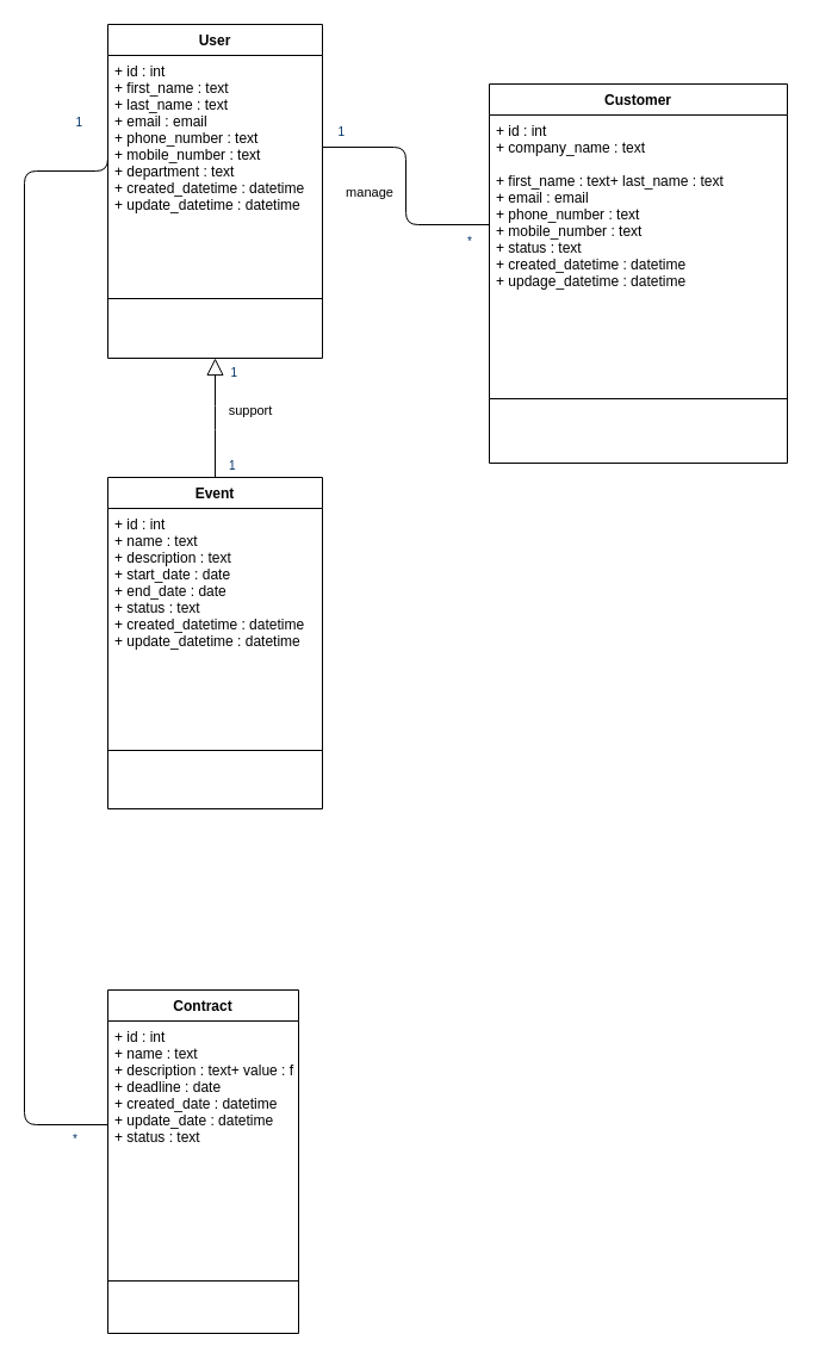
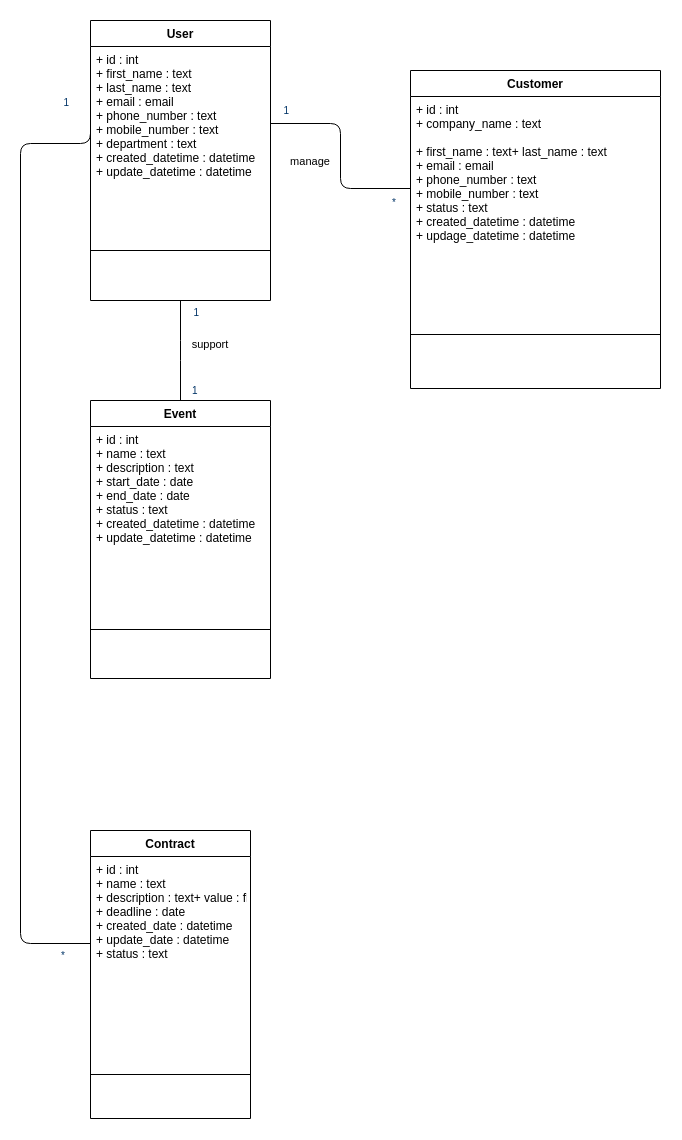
  <mxCell id="0" />
  <mxCell id="1" parent="0" />
  <mxCell id="2" value="manage" style="endArrow=none;endSize=12;startArrow=none;startSize=14;startFill=0;edgeStyle=orthogonalEdgeStyle;entryX=1;entryY=0.5;entryDx=0;entryDy=0;exitX=0;exitY=0.5;exitDx=0;exitDy=0;endFill=0;" parent="1" source="12" target="9" edge="1"><mxGeometry as="geometry"><mxPoint x="540" y="120" as="sourcePoint" /><mxPoint x="320" y="556.96" as="targetPoint" /><mxPoint x="-30" y="5" as="offset" /></mxGeometry></mxCell>
  <mxCell id="3" value="*" style="resizable=0;align=left;verticalAlign=top;labelBackgroundColor=#ffffff;fontSize=10;strokeColor=#003366;shadow=1;fillColor=#D4E1F5;fontColor=#003366" parent="2" connectable="0" vertex="1"><mxGeometry x="-1" relative="1" as="geometry"><mxPoint x="-20" y="2" as="offset" /></mxGeometry></mxCell>
  <mxCell id="4" value="1" style="resizable=0;align=right;verticalAlign=top;labelBackgroundColor=#ffffff;fontSize=10;strokeColor=#003366;shadow=1;fillColor=#D4E1F5;fontColor=#003366" parent="2" connectable="0" vertex="1"><mxGeometry x="1" relative="1" as="geometry"><mxPoint x="20.0" y="-25.0" as="offset" /></mxGeometry></mxCell>
  <mxCell id="5" value="" style="endArrow=none;endSize=12;startArrow=none;startSize=14;startFill=0;edgeStyle=orthogonalEdgeStyle;exitX=0;exitY=0.5;exitDx=0;exitDy=0;entryX=0;entryY=0.5;entryDx=0;entryDy=0;endFill=0;" parent="1" source="15" target="9" edge="1"><mxGeometry x="369.36" y="360" as="geometry"><mxPoint x="440" y="790" as="sourcePoint" /><mxPoint x="-10" y="120" as="targetPoint" /><Array as="points"><mxPoint x="20" y="943" /><mxPoint x="20" y="143" /><mxPoint x="90" y="143" /></Array></mxGeometry></mxCell>
  <mxCell id="6" value="*" style="resizable=0;align=left;verticalAlign=top;labelBackgroundColor=#ffffff;fontSize=10;strokeColor=#003366;shadow=1;fillColor=#D4E1F5;fontColor=#003366" parent="5" connectable="0" vertex="1"><mxGeometry x="-1" relative="1" as="geometry"><mxPoint x="-31.08" as="offset" /></mxGeometry></mxCell>
  <mxCell id="7" value="1" style="resizable=0;align=right;verticalAlign=top;labelBackgroundColor=#ffffff;fontSize=10;strokeColor=#003366;shadow=1;fillColor=#D4E1F5;fontColor=#003366" parent="5" connectable="0" vertex="1"><mxGeometry x="1" relative="1" as="geometry"><mxPoint x="-20" y="-33" as="offset" /></mxGeometry></mxCell>
  <mxCell id="8" value="User" style="swimlane;fontStyle=1;align=center;verticalAlign=top;childLayout=stackLayout;horizontal=1;startSize=26;horizontalStack=0;resizeParent=1;resizeParentMax=0;resizeLast=0;collapsible=1;marginBottom=0;" vertex="1" parent="1"><mxGeometry x="90" y="20" width="180" height="280" as="geometry" /></mxCell>
  <mxCell id="9" value="+ id : int&#10;+ first_name : text&#10;+ last_name : text&#10;+ email : email&#10;+ phone_number : text&#10;+ mobile_number : text&#10;+ department : text&#10;+ created_datetime : datetime&#10;+ update_datetime : datetime&#10;" style="text;strokeColor=none;fillColor=none;align=left;verticalAlign=top;spacingLeft=4;spacingRight=4;overflow=hidden;rotatable=0;points=[[0,0.5],[1,0.5]];portConstraint=eastwest;" vertex="1" parent="8"><mxGeometry y="26" width="180" height="154" as="geometry" /></mxCell>
  <mxCell id="10" value="" style="line;strokeWidth=1;fillColor=none;align=left;verticalAlign=middle;spacingTop=-1;spacingLeft=3;spacingRight=3;rotatable=0;labelPosition=right;points=[];portConstraint=eastwest;" vertex="1" parent="8"><mxGeometry y="180" width="180" height="100" as="geometry" /></mxCell>
  <mxCell id="11" value="Customer" style="swimlane;fontStyle=1;align=center;verticalAlign=top;childLayout=stackLayout;horizontal=1;startSize=26;horizontalStack=0;resizeParent=1;resizeParentMax=0;resizeLast=0;collapsible=1;marginBottom=0;" vertex="1" parent="1"><mxGeometry x="410" y="70" width="250" height="318" as="geometry" /></mxCell>
  <mxCell id="12" value="+ id : int&#10;+ company_name : text&#10;&#10;+ first_name : text+ last_name : text&#10;+ email : email&#10;+ phone_number : text&#10;+ mobile_number : text&#10;+ status : text&#10;+ created_datetime : datetime&#10;+ updage_datetime : datetime&#10;&#10;" style="text;strokeColor=none;fillColor=none;align=left;verticalAlign=top;spacingLeft=4;spacingRight=4;overflow=hidden;rotatable=0;points=[[0,0.5],[1,0.5]];portConstraint=eastwest;" vertex="1" parent="11"><mxGeometry y="26" width="250" height="184" as="geometry" /></mxCell>
  <mxCell id="13" value="" style="line;strokeWidth=1;fillColor=none;align=left;verticalAlign=middle;spacingTop=-1;spacingLeft=3;spacingRight=3;rotatable=0;labelPosition=right;points=[];portConstraint=eastwest;" vertex="1" parent="11"><mxGeometry y="210" width="250" height="108" as="geometry" /></mxCell>
  <mxCell id="14" value="Contract" style="swimlane;fontStyle=1;align=center;verticalAlign=top;childLayout=stackLayout;horizontal=1;startSize=26;horizontalStack=0;resizeParent=1;resizeParentMax=0;resizeLast=0;collapsible=1;marginBottom=0;" vertex="1" parent="1"><mxGeometry x="90" y="830" width="160" height="288" as="geometry" /></mxCell>
  <mxCell id="15" value="+ id : int&#10;+ name : text&#10;+ description : text+ value : float&#10;+ deadline : date&#10;+ created_date : datetime&#10;+ update_date : datetime&#10;+ status : text&#10;&#10;" style="text;strokeColor=none;fillColor=none;align=left;verticalAlign=top;spacingLeft=4;spacingRight=4;overflow=hidden;rotatable=0;points=[[0,0.5],[1,0.5]];portConstraint=eastwest;" vertex="1" parent="14"><mxGeometry y="26" width="160" height="174" as="geometry" /></mxCell>
  <mxCell id="16" value="" style="line;strokeWidth=1;fillColor=none;align=left;verticalAlign=middle;spacingTop=-1;spacingLeft=3;spacingRight=3;rotatable=0;labelPosition=right;points=[];portConstraint=eastwest;" vertex="1" parent="14"><mxGeometry y="200" width="160" height="88" as="geometry" /></mxCell>
  <mxCell id="17" value="Event" style="swimlane;fontStyle=1;align=center;verticalAlign=top;childLayout=stackLayout;horizontal=1;startSize=26;horizontalStack=0;resizeParent=1;resizeParentMax=0;resizeLast=0;collapsible=1;marginBottom=0;" vertex="1" parent="1"><mxGeometry x="90" y="400" width="180" height="278" as="geometry" /></mxCell>
  <mxCell id="18" value="+ id : int&#10;+ name : text&#10;+ description : text&#10;+ start_date : date&#10;+ end_date : date&#10;+ status : text&#10;+ created_datetime : datetime&#10;+ update_datetime : datetime&#10;" style="text;strokeColor=none;fillColor=none;align=left;verticalAlign=top;spacingLeft=4;spacingRight=4;overflow=hidden;rotatable=0;points=[[0,0.5],[1,0.5]];portConstraint=eastwest;" vertex="1" parent="17"><mxGeometry y="26" width="180" height="154" as="geometry" /></mxCell>
  <mxCell id="19" value="" style="line;strokeWidth=1;fillColor=none;align=left;verticalAlign=middle;spacingTop=-1;spacingLeft=3;spacingRight=3;rotatable=0;labelPosition=right;points=[];portConstraint=eastwest;" vertex="1" parent="17"><mxGeometry y="180" width="180" height="98" as="geometry" /></mxCell>
- <mxCell id="20" value="support" style="endArrow=block;endSize=12;startArrow=none;startSize=14;startFill=0;edgeStyle=orthogonalEdgeStyle;entryX=0.5;entryY=1;entryDx=0;entryDy=0;exitX=0.5;exitY=0;exitDx=0;exitDy=0;endFill=0;" edge="1" parent="1" source="17" target="8"><mxGeometry x="173" y="-214" as="geometry"><mxPoint x="343" y="506" as="sourcePoint" /><mxPoint x="343" y="400" as="targetPoint" /><mxPoint x="30" y="-7" as="offset" /><Array as="points"><mxPoint x="180" y="350" /><mxPoint x="180" y="350" /></Array></mxGeometry></mxCell>
+ <mxCell id="20" value="support" style="endArrow=none;endSize=12;startArrow=none;startSize=14;startFill=0;edgeStyle=orthogonalEdgeStyle;entryX=0.5;entryY=1;entryDx=0;entryDy=0;exitX=0.5;exitY=0;exitDx=0;exitDy=0;endFill=0;" edge="1" parent="1" source="17" target="8"><mxGeometry x="173" y="-214" as="geometry"><mxPoint x="343" y="506" as="sourcePoint" /><mxPoint x="343" y="400" as="targetPoint" /><mxPoint x="30" y="-7" as="offset" /><Array as="points"><mxPoint x="180" y="350" /><mxPoint x="180" y="350" /></Array></mxGeometry></mxCell>
  <mxCell id="21" value="1" style="resizable=0;align=left;verticalAlign=top;labelBackgroundColor=#ffffff;fontSize=10;strokeColor=#003366;shadow=1;fillColor=#D4E1F5;fontColor=#003366" connectable="0" vertex="1" parent="20"><mxGeometry x="-1" relative="1" as="geometry"><mxPoint x="10.0" y="-22.5" as="offset" /></mxGeometry></mxCell>
  <mxCell id="22" value="1" style="resizable=0;align=right;verticalAlign=top;labelBackgroundColor=#ffffff;fontSize=10;strokeColor=#003366;shadow=1;fillColor=#D4E1F5;fontColor=#003366" connectable="0" vertex="1" parent="20"><mxGeometry x="1" relative="1" as="geometry"><mxPoint x="20" as="offset" /></mxGeometry></mxCell>
